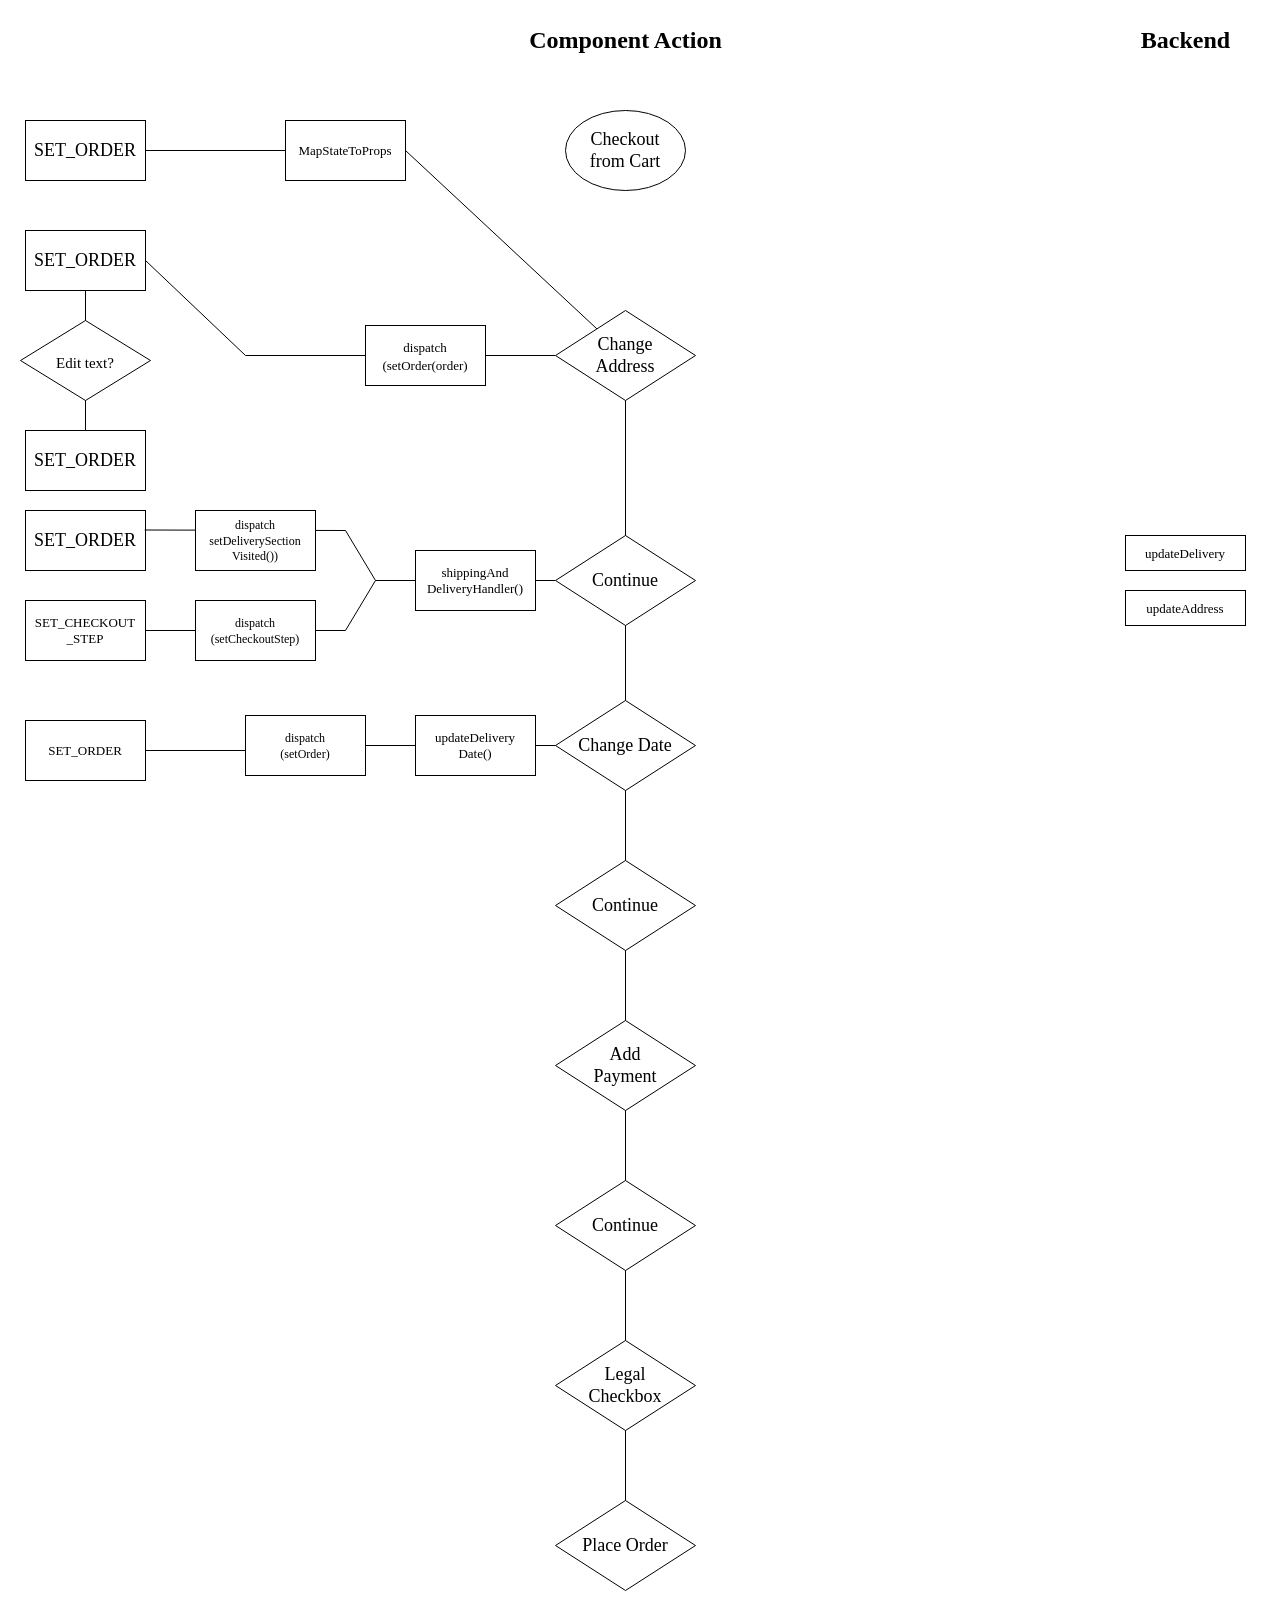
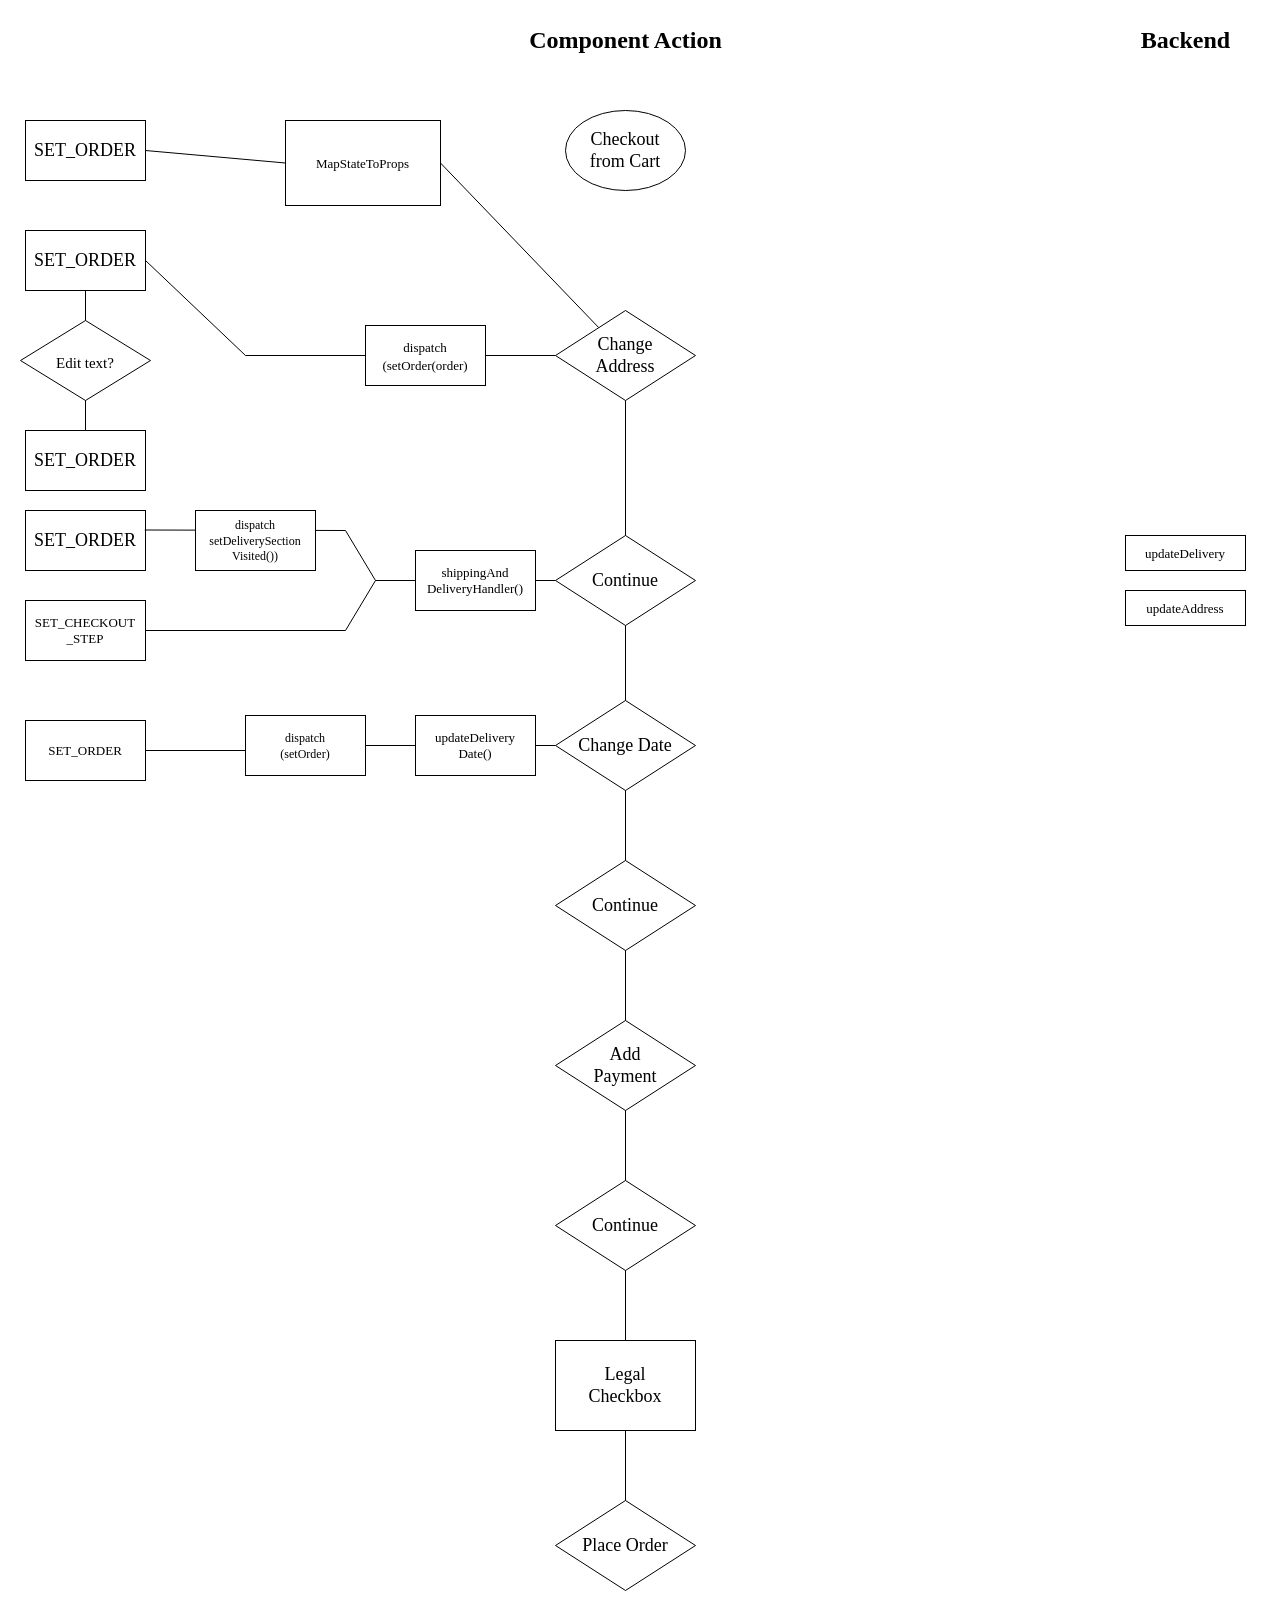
  <mxCell id="0" />
  <mxCell id="1" parent="0" />
  <mxCell id="2" value="" style="endArrow=none;html=1;rounded=0;fontFamily=Verdana;fontSize=15;exitX=0.5;exitY=0;exitDx=0;exitDy=0;entryX=0.5;entryY=1;entryDx=0;entryDy=0;" edge="1" parent="1" source="17" target="16"><mxGeometry width="50" height="50" relative="1" as="geometry"><mxPoint x="695" y="350" as="sourcePoint" /><mxPoint x="745" y="300" as="targetPoint" /></mxGeometry></mxCell>
  <mxCell id="3" value="&lt;div style=&quot;font-size: 18px;&quot;&gt;&lt;font style=&quot;font-size: 18px;&quot; face=&quot;Verdana&quot;&gt;Checkout&lt;/font&gt;&lt;/div&gt;&lt;div style=&quot;font-size: 18px;&quot;&gt;&lt;font style=&quot;font-size: 18px;&quot; face=&quot;Verdana&quot;&gt;from Cart&lt;br&gt;&lt;/font&gt;&lt;/div&gt;" style="ellipse;whiteSpace=wrap;html=1;" vertex="1" parent="1"><mxGeometry x="565" y="110" width="120" height="80" as="geometry" /></mxCell>
  <mxCell id="4" value="SET_ORDER" style="rounded=0;whiteSpace=wrap;html=1;fontFamily=Verdana;fontSize=18;" vertex="1" parent="1"><mxGeometry x="25" y="120" width="120" height="60" as="geometry" /></mxCell>
  <mxCell id="5" value="Change&lt;br&gt;Address" style="rhombus;whiteSpace=wrap;html=1;fontFamily=Verdana;fontSize=18;" vertex="1" parent="1"><mxGeometry x="555" y="310" width="140" height="90" as="geometry" /></mxCell>
  <mxCell id="6" value="" style="endArrow=none;html=1;rounded=0;fontFamily=Verdana;fontSize=18;entryX=0.5;entryY=1;entryDx=0;entryDy=0;" edge="1" parent="1" target="5"><mxGeometry width="50" height="50" relative="1" as="geometry"><mxPoint x="625" y="1550" as="sourcePoint" /><mxPoint x="625" y="190" as="targetPoint" /></mxGeometry></mxCell>
  <mxCell id="7" value="&lt;div align=&quot;center&quot;&gt;Continue&lt;/div&gt;" style="rhombus;whiteSpace=wrap;html=1;fontFamily=Verdana;fontSize=18;align=center;" vertex="1" parent="1"><mxGeometry x="555" y="535" width="140" height="90" as="geometry" /></mxCell>
  <mxCell id="8" value="Change Date" style="rhombus;whiteSpace=wrap;html=1;fontFamily=Verdana;fontSize=18;" vertex="1" parent="1"><mxGeometry x="555" y="700" width="140" height="90" as="geometry" /></mxCell>
  <mxCell id="9" value="&lt;div&gt;Continue&lt;/div&gt;" style="rhombus;whiteSpace=wrap;html=1;fontFamily=Verdana;fontSize=18;" vertex="1" parent="1"><mxGeometry x="555" y="860" width="140" height="90" as="geometry" /></mxCell>
  <mxCell id="10" value="&lt;div&gt;Add &lt;br&gt;&lt;/div&gt;&lt;div&gt;Payment&lt;/div&gt;" style="rhombus;whiteSpace=wrap;html=1;fontFamily=Verdana;fontSize=18;" vertex="1" parent="1"><mxGeometry x="555" y="1020" width="140" height="90" as="geometry" /></mxCell>
  <mxCell id="11" value="Continue" style="rhombus;whiteSpace=wrap;html=1;fontFamily=Verdana;fontSize=18;" vertex="1" parent="1"><mxGeometry x="555" y="1180" width="140" height="90" as="geometry" /></mxCell>
- <mxCell id="12" value="Legal&lt;br&gt;Checkbox" style="rhombus;whiteSpace=wrap;html=1;fontFamily=Verdana;fontSize=18;" vertex="1" parent="1"><mxGeometry x="555" y="1340" width="140" height="90" as="geometry" /></mxCell>
+ <mxCell id="12" value="Legal&lt;br&gt;Checkbox" style="whiteSpace=wrap;html=1;fontFamily=Verdana;fontSize=18;rounded=0;" vertex="1" parent="1"><mxGeometry x="555" y="1340" width="140" height="90" as="geometry" /></mxCell>
  <mxCell id="13" value="Place Order" style="rhombus;whiteSpace=wrap;html=1;fontFamily=Verdana;fontSize=18;" vertex="1" parent="1"><mxGeometry x="555" y="1500" width="140" height="90" as="geometry" /></mxCell>
  <mxCell id="14" value="Component Action" style="text;html=1;resizable=0;autosize=1;align=center;verticalAlign=middle;points=[];fillColor=none;strokeColor=none;rounded=0;fontFamily=Verdana;fontSize=24;fontStyle=1" vertex="1" parent="1"><mxGeometry x="490" y="20" width="270" height="40" as="geometry" /></mxCell>
  <mxCell id="15" value="&lt;div style=&quot;font-size: 24px;&quot;&gt;Backend&lt;/div&gt;" style="text;html=1;resizable=0;autosize=1;align=center;verticalAlign=middle;points=[];fillColor=none;strokeColor=none;rounded=0;fontFamily=Verdana;fontSize=24;fontStyle=1" vertex="1" parent="1"><mxGeometry x="1115" y="20" width="140" height="40" as="geometry" /></mxCell>
  <mxCell id="16" value="SET_ORDER" style="rounded=0;whiteSpace=wrap;html=1;fontFamily=Verdana;fontSize=18;" vertex="1" parent="1"><mxGeometry x="25" y="230" width="120" height="60" as="geometry" /></mxCell>
  <mxCell id="17" value="SET_ORDER" style="rounded=0;whiteSpace=wrap;html=1;fontFamily=Verdana;fontSize=18;" vertex="1" parent="1"><mxGeometry x="25" y="430" width="120" height="60" as="geometry" /></mxCell>
  <mxCell id="18" value="&lt;font style=&quot;font-size: 15px;&quot;&gt;Edit text?&lt;br&gt;&lt;/font&gt;" style="rhombus;whiteSpace=wrap;html=1;fontFamily=Verdana;fontSize=24;" vertex="1" parent="1"><mxGeometry x="20" y="320" width="130" height="80" as="geometry" /></mxCell>
  <mxCell id="19" value="" style="endArrow=none;html=1;rounded=0;fontFamily=Verdana;fontSize=15;entryX=0;entryY=0.5;entryDx=0;entryDy=0;" edge="1" parent="1" target="5"><mxGeometry width="50" height="50" relative="1" as="geometry"><mxPoint x="485" y="355" as="sourcePoint" /><mxPoint x="555" y="360" as="targetPoint" /></mxGeometry></mxCell>
  <mxCell id="20" value="&lt;font style=&quot;font-size: 13px;&quot;&gt;dispatch&lt;br&gt;(setOrder(order)&lt;br&gt;&lt;/font&gt;" style="rounded=0;whiteSpace=wrap;html=1;fontFamily=Verdana;fontSize=15;" vertex="1" parent="1"><mxGeometry x="365" y="325" width="120" height="60" as="geometry" /></mxCell>
  <mxCell id="21" value="" style="endArrow=none;html=1;rounded=0;fontFamily=Verdana;fontSize=13;entryX=0;entryY=0.5;entryDx=0;entryDy=0;exitX=1;exitY=0.5;exitDx=0;exitDy=0;" edge="1" parent="1" source="16" target="20"><mxGeometry width="50" height="50" relative="1" as="geometry"><mxPoint x="275" y="470" as="sourcePoint" /><mxPoint x="325" y="420" as="targetPoint" /><Array as="points"><mxPoint x="245" y="355" /></Array></mxGeometry></mxCell>
  <mxCell id="22" value="" style="endArrow=none;html=1;rounded=0;fontFamily=Verdana;fontSize=13;exitX=1;exitY=0.5;exitDx=0;exitDy=0;startArrow=none;" edge="1" parent="1" source="23" target="5"><mxGeometry width="50" height="50" relative="1" as="geometry"><mxPoint x="365" y="350" as="sourcePoint" /><mxPoint x="415" y="300" as="targetPoint" /></mxGeometry></mxCell>
- <mxCell id="23" value="MapStateToProps" style="rounded=0;whiteSpace=wrap;html=1;fontFamily=Verdana;fontSize=13;" vertex="1" parent="1"><mxGeometry x="285" y="120" width="120" height="60" as="geometry" /></mxCell>
+ <mxCell id="23" value="MapStateToProps" style="rounded=0;whiteSpace=wrap;html=1;fontFamily=Verdana;fontSize=13;" vertex="1" parent="1"><mxGeometry x="285" y="120" width="155" height="85" as="geometry" /></mxCell>
  <mxCell id="24" value="" style="endArrow=none;html=1;rounded=0;fontFamily=Verdana;fontSize=13;entryX=0;entryY=0.5;entryDx=0;entryDy=0;exitX=1;exitY=0.5;exitDx=0;exitDy=0;" edge="1" parent="1" source="4" target="23"><mxGeometry width="50" height="50" relative="1" as="geometry"><mxPoint x="145" y="150" as="sourcePoint" /><mxPoint x="565" y="150" as="targetPoint" /></mxGeometry></mxCell>
  <mxCell id="25" value="&lt;div&gt;SET_CHECKOUT&lt;/div&gt;&lt;div&gt;_STEP&lt;/div&gt;" style="rounded=0;whiteSpace=wrap;html=1;fontFamily=Verdana;fontSize=13;" vertex="1" parent="1"><mxGeometry x="25" y="600" width="120" height="60" as="geometry" /></mxCell>
  <mxCell id="26" value="SET_ORDER" style="rounded=0;whiteSpace=wrap;html=1;fontFamily=Verdana;fontSize=18;" vertex="1" parent="1"><mxGeometry x="25" y="510" width="120" height="60" as="geometry" /></mxCell>
  <mxCell id="27" value="" style="endArrow=none;html=1;rounded=0;fontFamily=Verdana;fontSize=18;entryX=0;entryY=0.5;entryDx=0;entryDy=0;" edge="1" parent="1" target="7"><mxGeometry width="50" height="50" relative="1" as="geometry"><mxPoint x="495" y="580" as="sourcePoint" /><mxPoint x="595" y="580" as="targetPoint" /></mxGeometry></mxCell>
  <mxCell id="28" value="&lt;div style=&quot;font-size: 13px;&quot;&gt;&lt;font style=&quot;font-size: 13px;&quot;&gt;shippingAnd&lt;/font&gt;&lt;/div&gt;&lt;div style=&quot;font-size: 13px;&quot;&gt;&lt;font style=&quot;font-size: 13px;&quot;&gt;DeliveryHandler()&lt;/font&gt;&lt;/div&gt;" style="rounded=0;whiteSpace=wrap;html=1;fontFamily=Verdana;fontSize=13;" vertex="1" parent="1"><mxGeometry x="415" y="550" width="120" height="60" as="geometry" /></mxCell>
  <mxCell id="29" value="" style="endArrow=none;html=1;rounded=0;fontFamily=Verdana;fontSize=13;entryX=0;entryY=0.5;entryDx=0;entryDy=0;" edge="1" parent="1" target="28"><mxGeometry width="50" height="50" relative="1" as="geometry"><mxPoint x="375" y="580" as="sourcePoint" /><mxPoint x="595" y="580" as="targetPoint" /></mxGeometry></mxCell>
  <mxCell id="30" value="" style="endArrow=none;html=1;rounded=0;fontFamily=Verdana;fontSize=13;" edge="1" parent="1"><mxGeometry width="50" height="50" relative="1" as="geometry"><mxPoint x="345" y="630" as="sourcePoint" /><mxPoint x="375" y="580" as="targetPoint" /></mxGeometry></mxCell>
  <mxCell id="31" value="" style="endArrow=none;html=1;rounded=0;fontFamily=Verdana;fontSize=13;" edge="1" parent="1"><mxGeometry width="50" height="50" relative="1" as="geometry"><mxPoint x="375" y="580" as="sourcePoint" /><mxPoint x="345" y="530" as="targetPoint" /></mxGeometry></mxCell>
  <mxCell id="32" value="" style="endArrow=none;html=1;rounded=0;fontFamily=Verdana;fontSize=13;exitX=0.994;exitY=0.325;exitDx=0;exitDy=0;exitPerimeter=0;" edge="1" parent="1" source="26"><mxGeometry width="50" height="50" relative="1" as="geometry"><mxPoint x="285" y="530" as="sourcePoint" /><mxPoint x="345" y="530" as="targetPoint" /></mxGeometry></mxCell>
  <mxCell id="33" value="" style="endArrow=none;html=1;rounded=0;fontFamily=Verdana;fontSize=13;exitX=1;exitY=0.5;exitDx=0;exitDy=0;" edge="1" parent="1" source="25"><mxGeometry width="50" height="50" relative="1" as="geometry"><mxPoint x="285" y="630" as="sourcePoint" /><mxPoint x="345" y="630" as="targetPoint" /></mxGeometry></mxCell>
  <mxCell id="34" value="updateDelivery" style="rounded=0;whiteSpace=wrap;html=1;fontFamily=Verdana;fontSize=13;" vertex="1" parent="1"><mxGeometry x="1125" y="535" width="120" height="35" as="geometry" /></mxCell>
  <mxCell id="35" value="&lt;font style=&quot;font-size: 12px;&quot;&gt;dispatch&lt;br&gt;setDeliverySection&lt;br&gt;Visited())&lt;/font&gt;" style="rounded=0;whiteSpace=wrap;html=1;fontFamily=Verdana;fontSize=13;" vertex="1" parent="1"><mxGeometry x="195" y="510" width="120" height="60" as="geometry" /></mxCell>
- <mxCell id="36" value="&lt;font style=&quot;font-size: 12px;&quot;&gt;dispatch&lt;br&gt;(setCheckoutStep)&lt;/font&gt;" style="rounded=0;whiteSpace=wrap;html=1;fontFamily=Verdana;fontSize=13;" vertex="1" parent="1"><mxGeometry x="195" y="600" width="120" height="60" as="geometry" /></mxCell>
  <mxCell id="37" value="" style="endArrow=none;html=1;rounded=0;fontFamily=Verdana;fontSize=12;entryX=0;entryY=0.5;entryDx=0;entryDy=0;" edge="1" parent="1" target="8"><mxGeometry width="50" height="50" relative="1" as="geometry"><mxPoint x="365" y="745" as="sourcePoint" /><mxPoint x="655" y="870" as="targetPoint" /></mxGeometry></mxCell>
  <mxCell id="38" value="updateDelivery&lt;br&gt;Date()" style="rounded=0;whiteSpace=wrap;html=1;fontFamily=Verdana;fontSize=13;" vertex="1" parent="1"><mxGeometry x="415" y="715" width="120" height="60" as="geometry" /></mxCell>
  <mxCell id="39" value="&lt;font style=&quot;font-size: 12px;&quot;&gt;dispatch&lt;br&gt;(setOrder)&lt;/font&gt;" style="rounded=0;whiteSpace=wrap;html=1;fontFamily=Verdana;fontSize=13;" vertex="1" parent="1"><mxGeometry x="245" y="715" width="120" height="60" as="geometry" /></mxCell>
  <mxCell id="40" value="" style="endArrow=none;html=1;rounded=0;fontFamily=Verdana;fontSize=12;" edge="1" parent="1"><mxGeometry width="50" height="50" relative="1" as="geometry"><mxPoint x="145" y="750" as="sourcePoint" /><mxPoint x="245" y="750" as="targetPoint" /></mxGeometry></mxCell>
  <mxCell id="41" value="SET_ORDER" style="rounded=0;whiteSpace=wrap;html=1;fontFamily=Verdana;fontSize=13;" vertex="1" parent="1"><mxGeometry x="25" y="720" width="120" height="60" as="geometry" /></mxCell>
  <mxCell id="42" value="&lt;div&gt;updateAddress&lt;/div&gt;" style="rounded=0;whiteSpace=wrap;html=1;fontFamily=Verdana;fontSize=13;" vertex="1" parent="1"><mxGeometry x="1125" y="590" width="120" height="35" as="geometry" /></mxCell>
